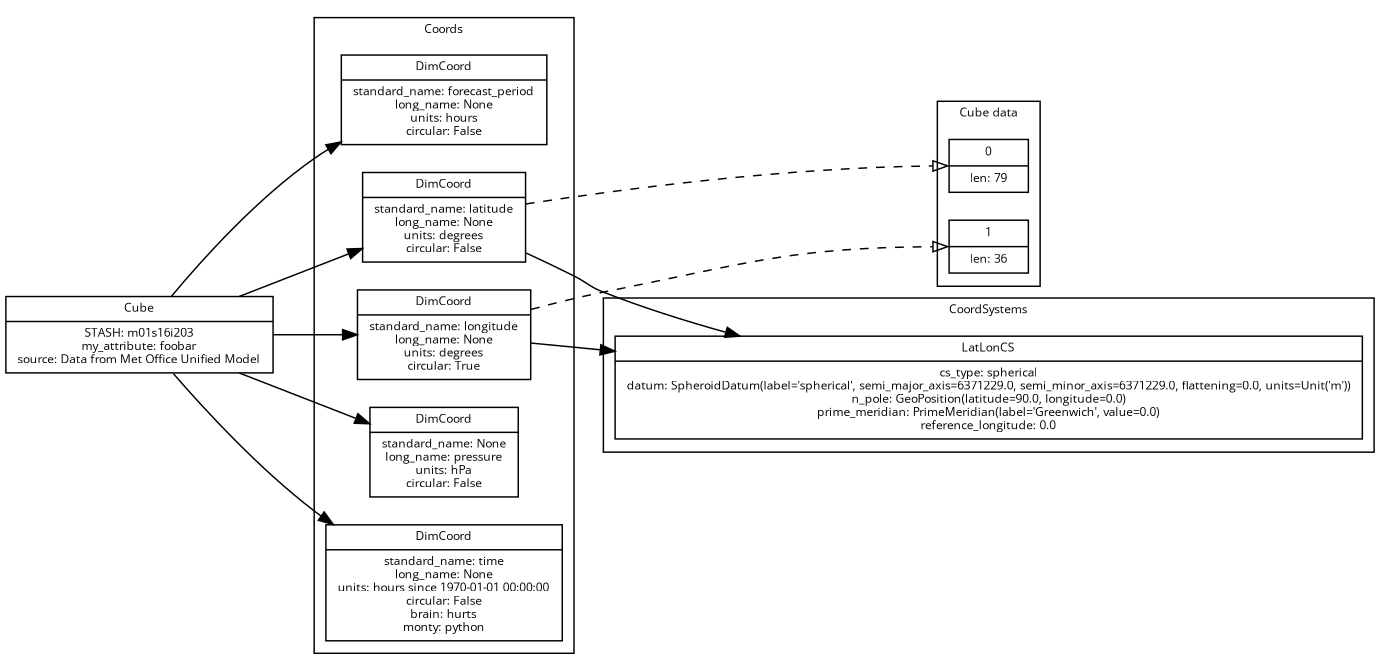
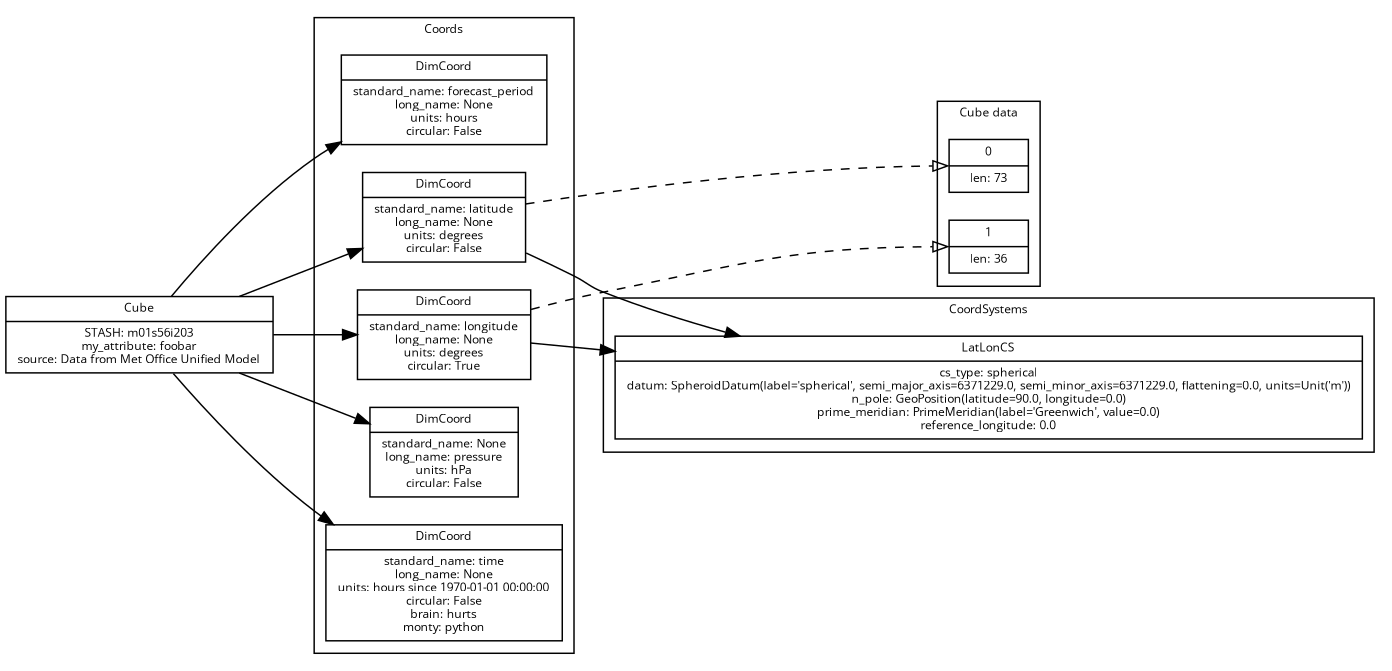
  digraph {
    fontname="Open Sans"
    fontsize=8
    rankdir=LR
    node [fontname="Open Sans" fontsize=8 shape=record]
    edge [arrowhead=normal fontname="Open Sans"]
-   n1 [label="0|len: 79"]
+   n1 [label="0|len: 73"]
    n2 [label="1|len: 36"]
    n3 [label="DimCoord|standard_name: forecast_period\nlong_name: None\nunits: hours\ncircular: False"]
    n4 [label="DimCoord|standard_name: latitude\nlong_name: None\nunits: degrees\ncircular: False"]
    n5 [label="DimCoord|standard_name: longitude\nlong_name: None\nunits: degrees\ncircular: True"]
    n6 [label="DimCoord|standard_name: None\nlong_name: pressure\nunits: hPa\ncircular: False"]
    n7 [label="DimCoord|standard_name: time\nlong_name: None\nunits: hours since 1970-01-01 00:00:00\ncircular: False\nbrain: hurts\nmonty: python"]
    n8 [label="LatLonCS|cs_type: spherical\ndatum: SpheroidDatum(label='spherical', semi_major_axis=6371229.0, semi_minor_axis=6371229.0, flattening=0.0, units=Unit('m'))\nn_pole: GeoPosition(latitude=90.0, longitude=0.0)\nprime_meridian: PrimeMeridian(label='Greenwich', value=0.0)\nreference_longitude: 0.0"]
-   n9 [label="Cube|STASH: m01s16i203\nmy_attribute: foobar\nsource: Data from Met Office Unified Model"]
+   n9 [label="Cube|STASH: m01s56i203\nmy_attribute: foobar\nsource: Data from Met Office Unified Model"]
    subgraph cluster_1 {
      label="Cube data"
      n1
      n2
    }
    subgraph cluster_2 {
      label=Coords
      n3
      n4
      n5
      n6
      n7
    }
    subgraph cluster_3 {
      label=CoordSystems
      n8
    }
    n4 -> n1 [arrowhead=onormal headport=w style=dashed]
    n4 -> n8
    n5 -> n2 [arrowhead=onormal headport=w style=dashed]
    n5 -> n8
    n9 -> n3
    n9 -> n4
    n9 -> n5
    n9 -> n6
    n9 -> n7
  }
